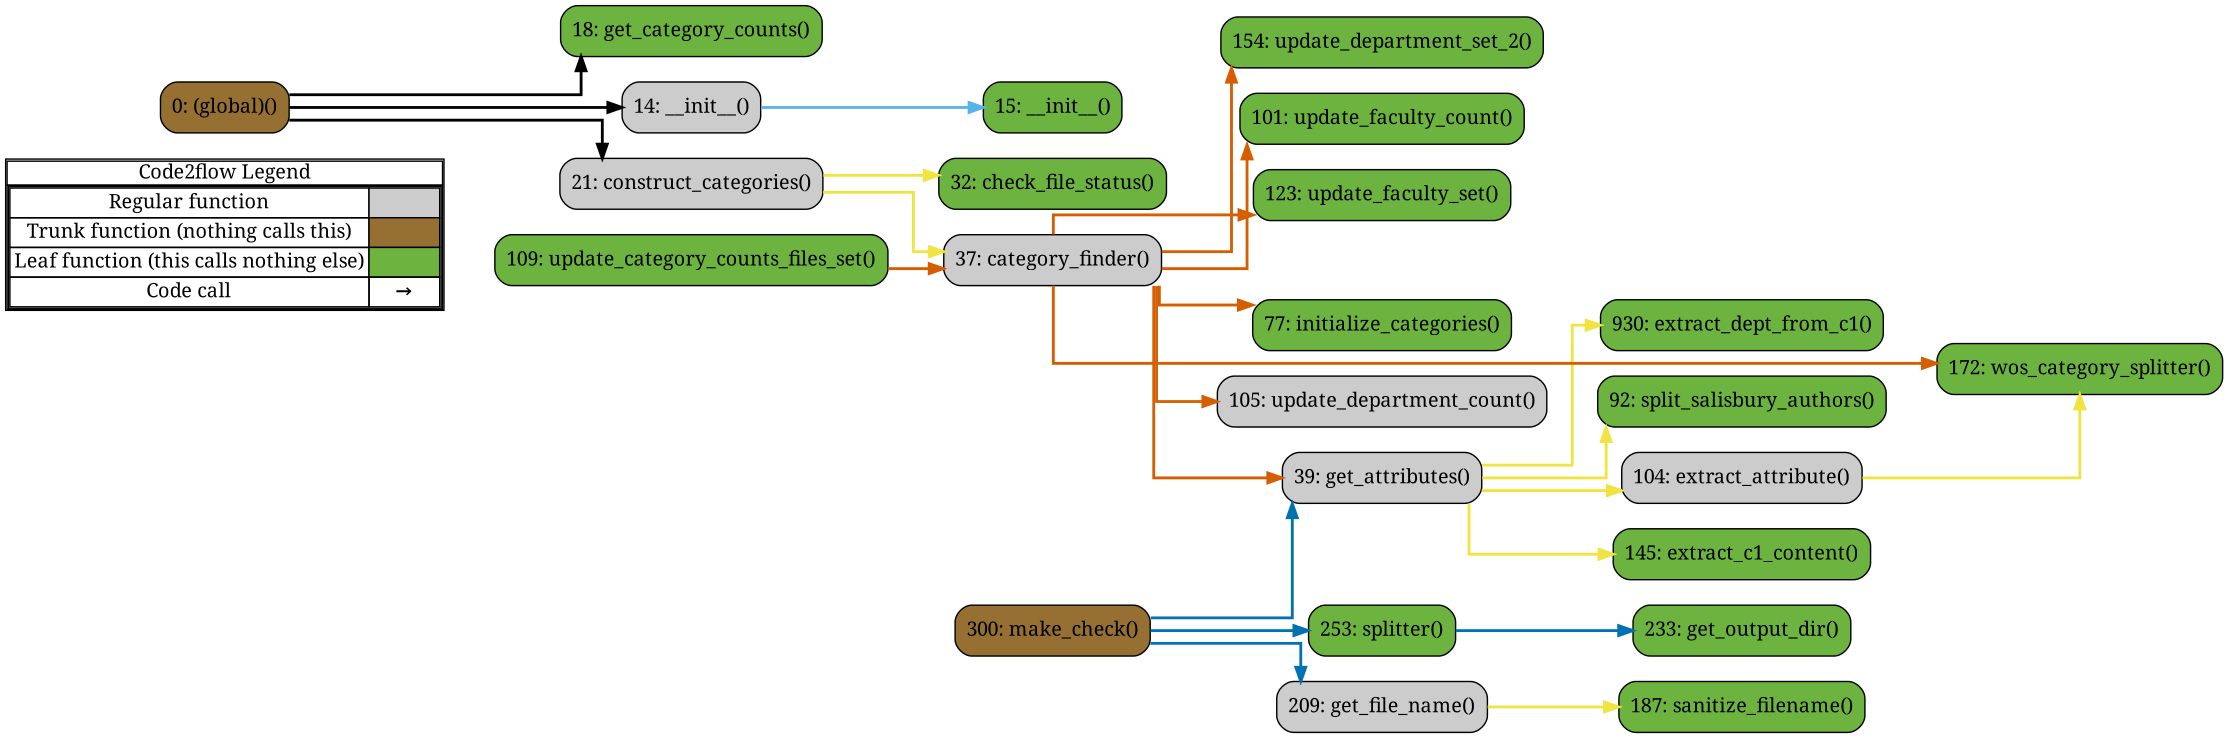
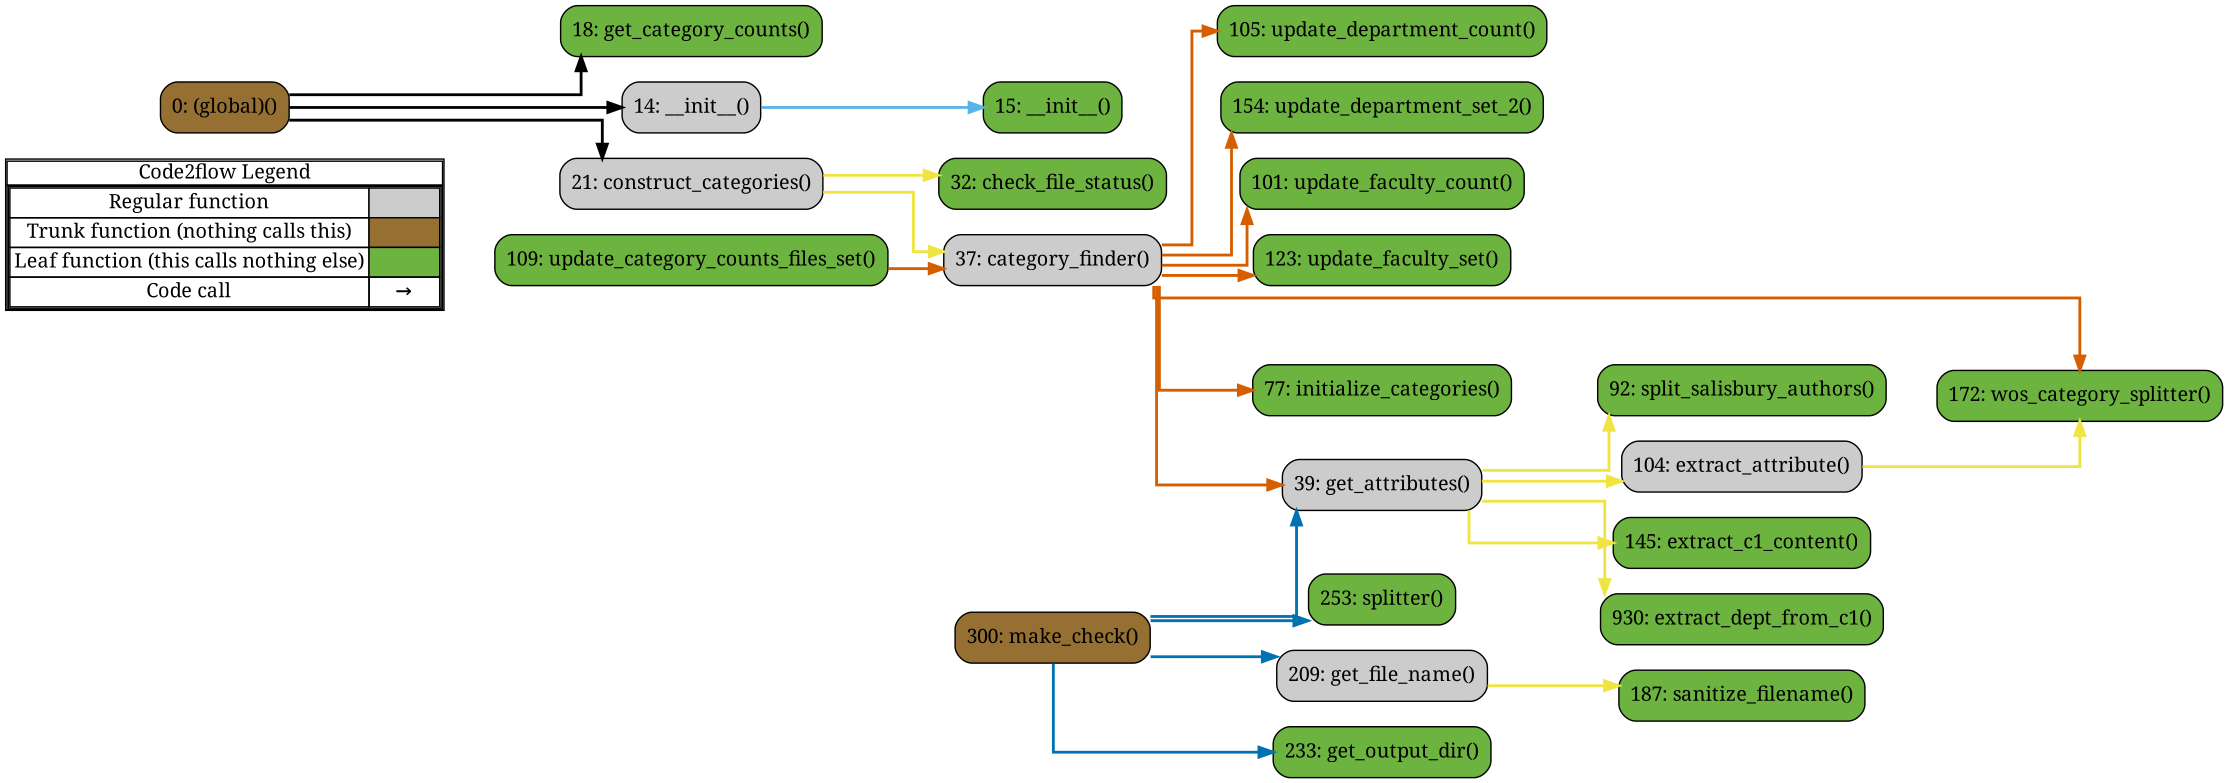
  digraph {
    concentrate=true
    fontname="Noto Serif"
    rankdir=LR
    splines=ortho
    node [fontname="Noto Serif" shape=rect fillcolor="#6db33f" style="rounded,filled"]
    edge [color="#F0E442" fontname="Noto Serif" penwidth=2]
    n1 [label=<         <table cellspacing="0" cellpadding="0" border="1"><tr><td>Code2flow Legend</td></tr><tr><td>         <table cellspacing="0">         <tr><td>Regular function</td><td width="50px" bgcolor='#cccccc'></td></tr>         <tr><td>Trunk function (nothing calls this)</td><td bgcolor='#966F33'></td></tr>         <tr><td>Leaf function (this calls nothing else)</td><td bgcolor='#6db33f'></td></tr>         <tr><td>Code call</td><td><font color='black'>&#8594;</font></td></tr>         </table></td></tr></table>         > margin=0 shape=none fillcolor="" style=""]
    n2 [label="15: __init__()"]
    n3 [fillcolor="#cccccc" label="104: extract_attribute()"]
    n4 [label="145: extract_c1_content()"]
    n5 [label="930: extract_dept_from_c1()"]
    n6 [fillcolor="#cccccc" label="39: get_attributes()"]
    n7 [fillcolor="#cccccc" label="209: get_file_name()"]
    n8 [label="233: get_output_dir()"]
    n9 [fillcolor="#966F33" label="300: make_check()"]
    n10 [label="187: sanitize_filename()"]
    n11 [label="92: split_salisbury_authors()"]
    n12 [label="253: splitter()"]
    n13 [label="172: wos_category_splitter()"]
    n14 [fillcolor="#cccccc" label="14: __init__()"]
    n15 [fillcolor="#cccccc" label="37: category_finder()"]
    n16 [label="32: check_file_status()"]
    n17 [fillcolor="#cccccc" label="21: construct_categories()"]
    n18 [label="18: get_category_counts()"]
    n19 [label="77: initialize_categories()"]
    n20 [label="109: update_category_counts_files_set()"]
-   n21 [fillcolor="#cccccc" label="105: update_department_count()"]
+   n21 [label="105: update_department_count()"]
    n22 [label="154: update_department_set_2()"]
    n23 [label="101: update_faculty_count()"]
    n24 [label="123: update_faculty_set()"]
    n25 [fillcolor="#966F33" label="0: (global)()"]
    subgraph sub_1 {
      label=legend
      rank=min
      n1
    }
    subgraph sub_2 {
      label="File: utilities"
      style=dotted
      subgraph sub_3 {
        label="Class: Utilities"
        style=dotted
        n2
        n3
        n4
        n5
        n6
        n7
        n8
        n9
        n10
        n11
        n12
        n13
      }
    }
    subgraph sub_4 {
      label="File: wos_classification"
      style=dotted
      n25
      subgraph sub_5 {
        label="Class: WosClassification"
        style=dotted
        n14
        n15
        n16
        n17
        n18
        n19
        n20
        n21
        n22
        n23
        n24
      }
    }
    n3 -> n13
    n6 -> n3
    n6 -> n4
    n6 -> n5
    n6 -> n11
    n7 -> n10
    n7 -> n10
    n9 -> n6 [color="#0072B2"]
    n9 -> n7 [color="#0072B2"]
-   n12 -> n8 [color="#0072B2"]
+   n9 -> n8 [color="#0072B2"]
    n9 -> n12 [color="#0072B2"]
    n14 -> n2 [color="#56B4E9"]
    n15 -> n6 [color="#D55E00"]
    n15 -> n13 [color="#D55E00"]
    n15 -> n19 [color="#D55E00"]
    n15 -> n21 [color="#D55E00"]
    n15 -> n22 [color="#D55E00"]
    n15 -> n23 [color="#D55E00"]
    n15 -> n24 [color="#D55E00"]
    n17 -> n15
    n17 -> n16
    n20 -> n15 [color="#D55E00"]
    n25 -> n14 [color="#000000"]
    n25 -> n17 [color="#000000"]
    n25 -> n18 [color="#000000"]
  }
